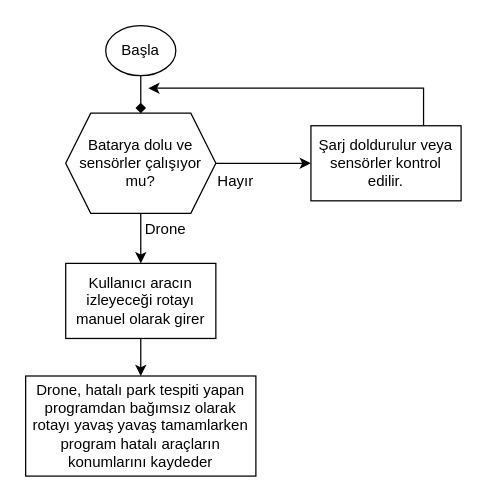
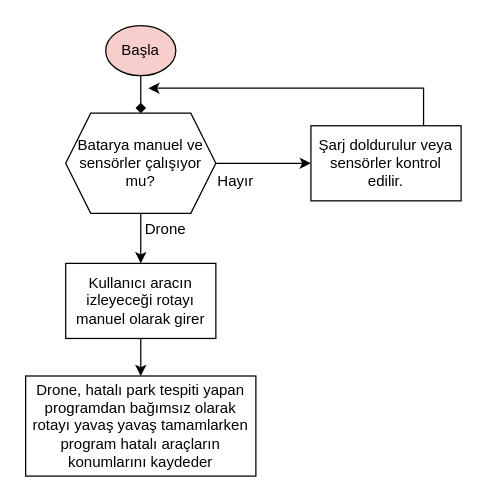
  <mxCell id="0" />
  <mxCell id="1" parent="0" />
  <mxCell id="2" style="edgeStyle=orthogonalEdgeStyle;rounded=0;orthogonalLoop=1;jettySize=auto;html=1;exitX=0.5;exitY=1;exitDx=0;exitDy=0;entryX=0.5;entryY=0;entryDx=0;entryDy=0;endArrow=diamond;" edge="1" parent="1" source="3" target="6"><mxGeometry relative="1" as="geometry" /></mxCell>
- <mxCell id="3" value="Başla" style="ellipse;whiteSpace=wrap;html=1;" vertex="1" parent="1"><mxGeometry x="84" y="20" width="56" height="40" as="geometry" /></mxCell>
+ <mxCell id="3" value="Başla" style="ellipse;whiteSpace=wrap;html=1;fillColor=#f8cecc;" vertex="1" parent="1"><mxGeometry x="84" y="20" width="56" height="40" as="geometry" /></mxCell>
  <mxCell id="4" style="edgeStyle=orthogonalEdgeStyle;rounded=0;orthogonalLoop=1;jettySize=auto;html=1;exitX=1;exitY=0.5;exitDx=0;exitDy=0;entryX=0;entryY=0.5;entryDx=0;entryDy=0;" edge="1" parent="1" source="6" target="9"><mxGeometry relative="1" as="geometry"><mxPoint x="268" y="130" as="targetPoint" /><Array as="points" /></mxGeometry></mxCell>
  <mxCell id="5" style="edgeStyle=orthogonalEdgeStyle;rounded=0;orthogonalLoop=1;jettySize=auto;html=1;entryX=0.5;entryY=0;entryDx=0;entryDy=0;" edge="1" parent="1" source="6" target="12"><mxGeometry relative="1" as="geometry"><mxPoint x="112" y="210" as="targetPoint" /></mxGeometry></mxCell>
- <mxCell id="6" value="Batarya dolu ve sensörler çalışıyor mu?" style="shape=hexagon;perimeter=hexagonPerimeter2;whiteSpace=wrap;html=1;fixedSize=1;strokeColor=default;" vertex="1" parent="1"><mxGeometry x="52" y="90" width="120" height="80" as="geometry" /></mxCell>
+ <mxCell id="6" value="Batarya manuel ve sensörler çalışıyor mu?" style="shape=hexagon;perimeter=hexagonPerimeter2;whiteSpace=wrap;html=1;fixedSize=1;strokeColor=default;" vertex="1" parent="1"><mxGeometry x="52" y="90" width="120" height="80" as="geometry" /></mxCell>
  <mxCell id="7" value="Hayır" style="text;html=1;strokeColor=none;fillColor=none;align=center;verticalAlign=middle;whiteSpace=wrap;rounded=0;" vertex="1" parent="1"><mxGeometry x="158" y="130" width="60" height="30" as="geometry" /></mxCell>
  <mxCell id="8" style="edgeStyle=orthogonalEdgeStyle;rounded=0;orthogonalLoop=1;jettySize=auto;html=1;" edge="1" parent="1" source="9"><mxGeometry relative="1" as="geometry"><mxPoint x="118" y="70" as="targetPoint" /><Array as="points"><mxPoint x="338" y="70" /></Array></mxGeometry></mxCell>
  <mxCell id="9" value="Şarj doldurulur veya sensörler kontrol edilir." style="rounded=0;whiteSpace=wrap;html=1;strokeColor=default;" vertex="1" parent="1"><mxGeometry x="248" y="100" width="120" height="60" as="geometry" /></mxCell>
  <mxCell id="10" value="Drone" style="text;html=1;strokeColor=none;fillColor=none;align=center;verticalAlign=middle;whiteSpace=wrap;rounded=0;" vertex="1" parent="1"><mxGeometry x="102" y="168" width="60" height="30" as="geometry" /></mxCell>
  <mxCell id="11" style="edgeStyle=orthogonalEdgeStyle;rounded=0;orthogonalLoop=1;jettySize=auto;html=1;entryX=0.5;entryY=0;entryDx=0;entryDy=0;" edge="1" parent="1" source="12" target="13"><mxGeometry relative="1" as="geometry" /></mxCell>
  <mxCell id="12" value="Kullanıcı aracın izleyeceği rotayı manuel olarak girer" style="rounded=0;whiteSpace=wrap;html=1;strokeColor=default;" vertex="1" parent="1"><mxGeometry x="52" y="210" width="120" height="60" as="geometry" /></mxCell>
  <mxCell id="13" value="Drone, hatalı park tespiti yapan programdan bağımsız olarak rotayı yavaş yavaş tamamlarken program hatalı araçların konumlarını kaydeder&lt;br&gt;" style="rounded=0;whiteSpace=wrap;html=1;strokeColor=default;" vertex="1" parent="1"><mxGeometry x="20" y="300" width="184" height="80" as="geometry" /></mxCell>
